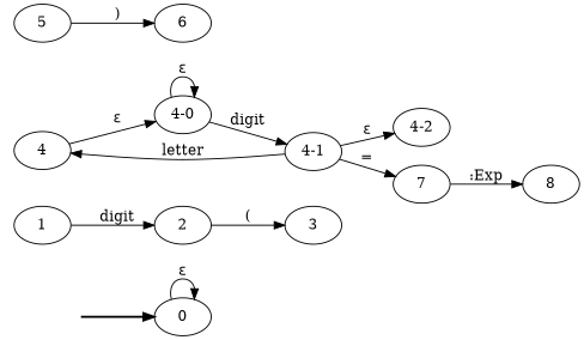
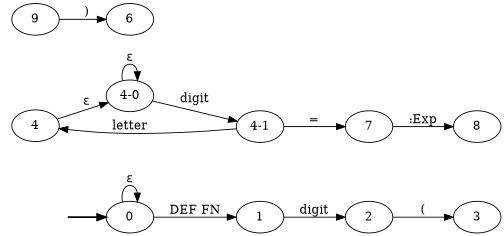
  digraph {
    rankdir=LR
    fake0 [style=invisible]
    0 [root=true]
    1
    4
    "4-0"
    "4-1"
-   "4-2"
    7
    2
    3
-   5
+   5 [label=9]
    6
    8
    fake0 -> 0 [style=bold]
    0 -> 0 [label="ε"]
+   0 -> 1 [label="DEF FN"]
    1 -> 2 [label=digit]
    4 -> "4-0" [label="ε"]
    "4-0" -> "4-0" [label="ε"]
    "4-0" -> "4-1" [label=digit]
    "4-1" -> 4 [label=letter]
-   "4-1" -> "4-2" [label="ε"]
    "4-1" -> 7 [label="="]
    7 -> 8 [label=":Exp"]
    2 -> 3 [label="("]
    5 -> 6 [label=")"]
  }
